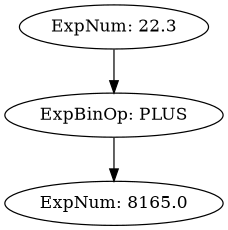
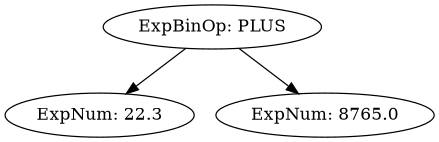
  digraph {
    n1 [label="ExpBinOp: PLUS"]
    n2 [label="ExpNum: 22.3"]
-   n3 [label="ExpNum: 8165.0"]
-   n2 -> n1
+   n3 [label="ExpNum: 8765.0"]
+   n1 -> n2
    n1 -> n3
  }
